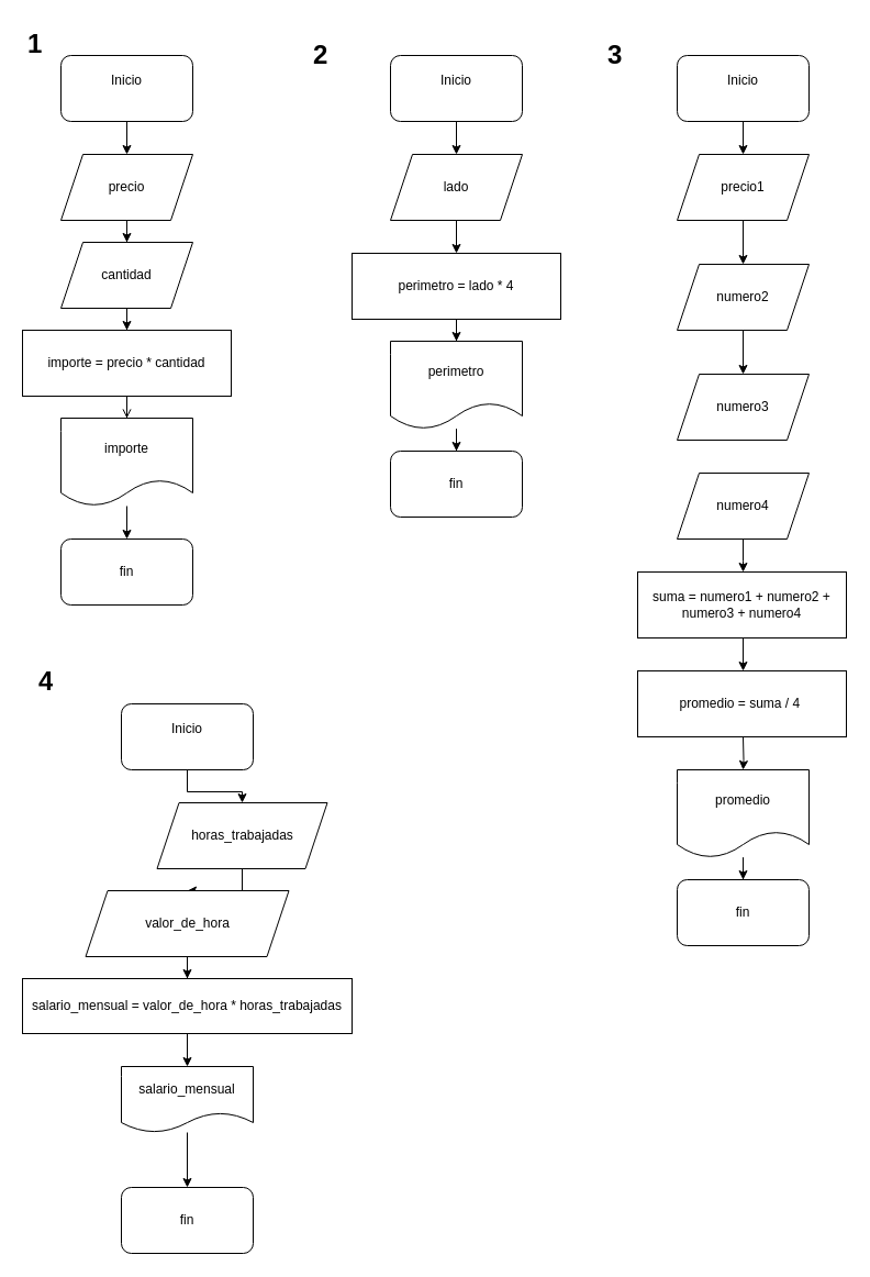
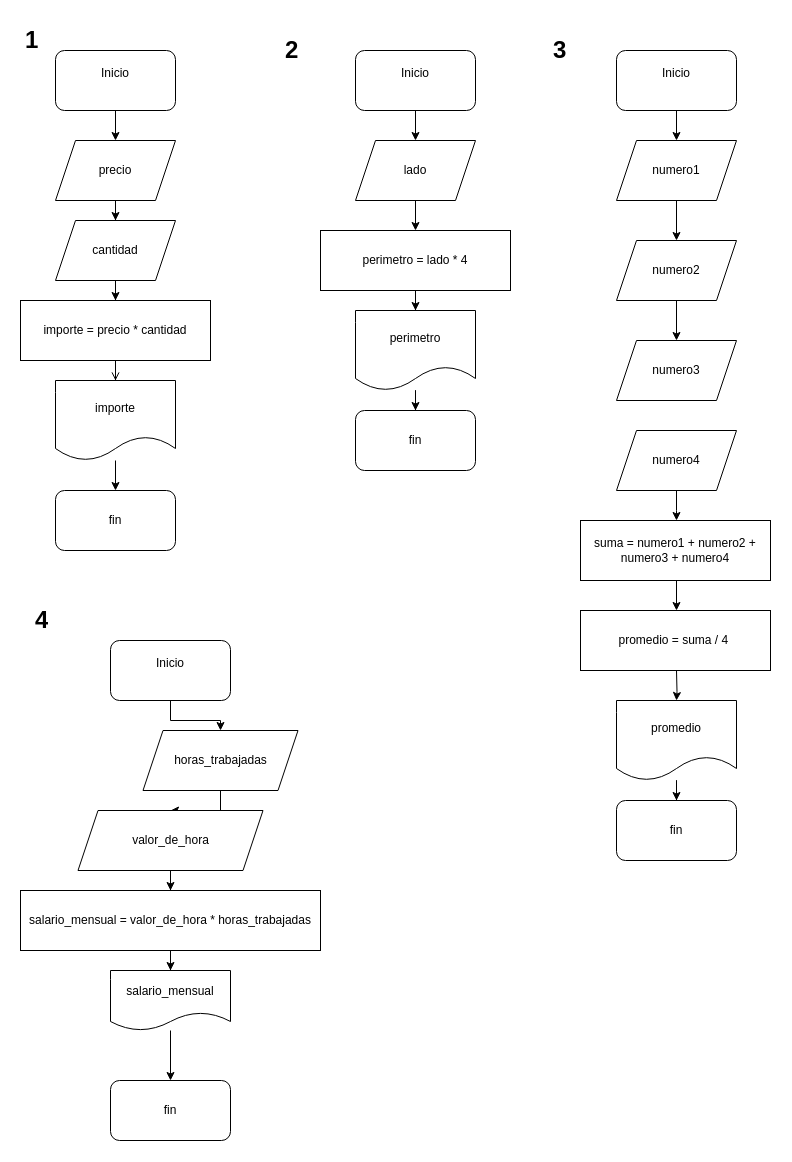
  <mxCell id="0" />
  <mxCell id="1" parent="0" />
  <mxCell id="2" value="" style="edgeStyle=orthogonalEdgeStyle;rounded=0;orthogonalLoop=1;jettySize=auto;html=1;" edge="1" parent="1" source="3" target="5"><mxGeometry relative="1" as="geometry" /></mxCell>
  <mxCell id="3" value="Inicio&lt;br&gt;&lt;br&gt;" style="rounded=1;whiteSpace=wrap;html=1;" vertex="1" parent="1"><mxGeometry x="55" y="50" width="120" height="60" as="geometry" /></mxCell>
  <mxCell id="4" value="" style="edgeStyle=orthogonalEdgeStyle;rounded=0;orthogonalLoop=1;jettySize=auto;html=1;" edge="1" parent="1" source="5" target="7"><mxGeometry relative="1" as="geometry" /></mxCell>
  <mxCell id="5" value="precio" style="shape=parallelogram;perimeter=parallelogramPerimeter;whiteSpace=wrap;html=1;fixedSize=1;" vertex="1" parent="1"><mxGeometry x="55" y="140" width="120" height="60" as="geometry" /></mxCell>
  <mxCell id="6" value="" style="edgeStyle=orthogonalEdgeStyle;rounded=0;orthogonalLoop=1;jettySize=auto;html=1;" edge="1" parent="1" source="7" target="9"><mxGeometry relative="1" as="geometry" /></mxCell>
  <mxCell id="7" value="cantidad" style="shape=parallelogram;perimeter=parallelogramPerimeter;whiteSpace=wrap;html=1;fixedSize=1;" vertex="1" parent="1"><mxGeometry x="55" y="220" width="120" height="60" as="geometry" /></mxCell>
  <mxCell id="8" value="" style="edgeStyle=orthogonalEdgeStyle;rounded=0;orthogonalLoop=1;jettySize=auto;html=1;endArrow=open;" edge="1" parent="1" source="9" target="11"><mxGeometry relative="1" as="geometry" /></mxCell>
  <mxCell id="9" value="importe = precio * cantidad" style="rounded=0;whiteSpace=wrap;html=1;" vertex="1" parent="1"><mxGeometry x="20" y="300" width="190" height="60" as="geometry" /></mxCell>
  <mxCell id="10" value="" style="edgeStyle=orthogonalEdgeStyle;rounded=0;orthogonalLoop=1;jettySize=auto;html=1;" edge="1" parent="1" source="11" target="12"><mxGeometry relative="1" as="geometry" /></mxCell>
  <mxCell id="11" value="importe" style="shape=document;whiteSpace=wrap;html=1;boundedLbl=1;" vertex="1" parent="1"><mxGeometry x="55" y="380" width="120" height="80" as="geometry" /></mxCell>
  <mxCell id="12" value="fin" style="rounded=1;whiteSpace=wrap;html=1;" vertex="1" parent="1"><mxGeometry x="55" y="490" width="120" height="60" as="geometry" /></mxCell>
  <mxCell id="13" value="" style="edgeStyle=orthogonalEdgeStyle;rounded=0;orthogonalLoop=1;jettySize=auto;html=1;" edge="1" parent="1" source="14" target="16"><mxGeometry relative="1" as="geometry" /></mxCell>
  <mxCell id="14" value="Inicio&lt;br&gt;&lt;br&gt;" style="rounded=1;whiteSpace=wrap;html=1;" vertex="1" parent="1"><mxGeometry x="355" y="50" width="120" height="60" as="geometry" /></mxCell>
  <mxCell id="15" value="" style="edgeStyle=orthogonalEdgeStyle;rounded=0;orthogonalLoop=1;jettySize=auto;html=1;" edge="1" parent="1" source="16" target="18"><mxGeometry relative="1" as="geometry" /></mxCell>
  <mxCell id="16" value="lado" style="shape=parallelogram;perimeter=parallelogramPerimeter;whiteSpace=wrap;html=1;fixedSize=1;" vertex="1" parent="1"><mxGeometry x="355" y="140" width="120" height="60" as="geometry" /></mxCell>
  <mxCell id="17" value="" style="edgeStyle=orthogonalEdgeStyle;rounded=0;orthogonalLoop=1;jettySize=auto;html=1;" edge="1" parent="1" source="18" target="20"><mxGeometry relative="1" as="geometry" /></mxCell>
  <mxCell id="18" value="perimetro = lado * 4" style="rounded=0;whiteSpace=wrap;html=1;" vertex="1" parent="1"><mxGeometry x="320" y="230" width="190" height="60" as="geometry" /></mxCell>
  <mxCell id="19" value="" style="edgeStyle=orthogonalEdgeStyle;rounded=0;orthogonalLoop=1;jettySize=auto;html=1;" edge="1" parent="1" source="20" target="21"><mxGeometry relative="1" as="geometry" /></mxCell>
  <mxCell id="20" value="perimetro" style="shape=document;whiteSpace=wrap;html=1;boundedLbl=1;" vertex="1" parent="1"><mxGeometry x="355" y="310" width="120" height="80" as="geometry" /></mxCell>
  <mxCell id="21" value="fin" style="rounded=1;whiteSpace=wrap;html=1;" vertex="1" parent="1"><mxGeometry x="355" y="410" width="120" height="60" as="geometry" /></mxCell>
  <mxCell id="22" value="" style="edgeStyle=orthogonalEdgeStyle;rounded=0;orthogonalLoop=1;jettySize=auto;html=1;" edge="1" parent="1" source="23" target="25"><mxGeometry relative="1" as="geometry" /></mxCell>
  <mxCell id="23" value="Inicio&lt;br&gt;&lt;br&gt;" style="rounded=1;whiteSpace=wrap;html=1;" vertex="1" parent="1"><mxGeometry x="616" y="50" width="120" height="60" as="geometry" /></mxCell>
  <mxCell id="24" value="" style="edgeStyle=orthogonalEdgeStyle;rounded=0;orthogonalLoop=1;jettySize=auto;html=1;" edge="1" parent="1" source="25" target="27"><mxGeometry relative="1" as="geometry" /></mxCell>
- <mxCell id="25" value="precio1" style="shape=parallelogram;perimeter=parallelogramPerimeter;whiteSpace=wrap;html=1;fixedSize=1;" vertex="1" parent="1"><mxGeometry x="616" y="140" width="120" height="60" as="geometry" /></mxCell>
+ <mxCell id="25" value="numero1" style="shape=parallelogram;perimeter=parallelogramPerimeter;whiteSpace=wrap;html=1;fixedSize=1;" vertex="1" parent="1"><mxGeometry x="616" y="140" width="120" height="60" as="geometry" /></mxCell>
  <mxCell id="26" value="" style="edgeStyle=orthogonalEdgeStyle;rounded=0;orthogonalLoop=1;jettySize=auto;html=1;" edge="1" parent="1" source="27" target="30"><mxGeometry relative="1" as="geometry" /></mxCell>
  <mxCell id="27" value="numero2" style="shape=parallelogram;perimeter=parallelogramPerimeter;whiteSpace=wrap;html=1;fixedSize=1;" vertex="1" parent="1"><mxGeometry x="616" y="240" width="120" height="60" as="geometry" /></mxCell>
  <mxCell id="28" value="" style="edgeStyle=orthogonalEdgeStyle;rounded=0;orthogonalLoop=1;jettySize=auto;html=1;" edge="1" parent="1" source="29"><mxGeometry relative="1" as="geometry"><mxPoint x="676" y="520" as="targetPoint" /></mxGeometry></mxCell>
  <mxCell id="29" value="numero4" style="shape=parallelogram;perimeter=parallelogramPerimeter;whiteSpace=wrap;html=1;fixedSize=1;" vertex="1" parent="1"><mxGeometry x="616" y="430" width="120" height="60" as="geometry" /></mxCell>
  <mxCell id="30" value="numero3" style="shape=parallelogram;perimeter=parallelogramPerimeter;whiteSpace=wrap;html=1;fixedSize=1;" vertex="1" parent="1"><mxGeometry x="616" y="340" width="120" height="60" as="geometry" /></mxCell>
  <mxCell id="31" value="" style="edgeStyle=orthogonalEdgeStyle;rounded=0;orthogonalLoop=1;jettySize=auto;html=1;" edge="1" parent="1"><mxGeometry relative="1" as="geometry"><mxPoint x="676" y="580" as="sourcePoint" /><mxPoint x="676" y="610" as="targetPoint" /></mxGeometry></mxCell>
  <mxCell id="32" value="suma = numero1 + numero2 + numero3 + numero4" style="rounded=0;whiteSpace=wrap;html=1;" vertex="1" parent="1"><mxGeometry x="580" y="520" width="190" height="60" as="geometry" /></mxCell>
  <mxCell id="33" value="" style="edgeStyle=orthogonalEdgeStyle;rounded=0;orthogonalLoop=1;jettySize=auto;html=1;" edge="1" parent="1" target="36"><mxGeometry relative="1" as="geometry"><mxPoint x="676" y="670" as="sourcePoint" /></mxGeometry></mxCell>
  <mxCell id="34" value="promedio = suma / 4&amp;nbsp;" style="whiteSpace=wrap;html=1;rounded=0;" vertex="1" parent="1"><mxGeometry x="580" y="610" width="190" height="60" as="geometry" /></mxCell>
  <mxCell id="35" value="" style="edgeStyle=orthogonalEdgeStyle;rounded=0;orthogonalLoop=1;jettySize=auto;html=1;" edge="1" parent="1" source="36" target="37"><mxGeometry relative="1" as="geometry" /></mxCell>
  <mxCell id="36" value="promedio" style="shape=document;whiteSpace=wrap;html=1;boundedLbl=1;rounded=0;" vertex="1" parent="1"><mxGeometry x="616" y="700" width="120" height="80" as="geometry" /></mxCell>
  <mxCell id="37" value="fin" style="rounded=1;whiteSpace=wrap;html=1;" vertex="1" parent="1"><mxGeometry x="616" y="800" width="120" height="60" as="geometry" /></mxCell>
  <mxCell id="38" value="" style="edgeStyle=orthogonalEdgeStyle;rounded=0;orthogonalLoop=1;jettySize=auto;html=1;" edge="1" parent="1" source="39" target="41"><mxGeometry relative="1" as="geometry" /></mxCell>
  <mxCell id="39" value="Inicio&lt;br&gt;&lt;br&gt;" style="rounded=1;whiteSpace=wrap;html=1;" vertex="1" parent="1"><mxGeometry x="110" y="640" width="120" height="60" as="geometry" /></mxCell>
  <mxCell id="40" value="" style="edgeStyle=orthogonalEdgeStyle;rounded=0;orthogonalLoop=1;jettySize=auto;html=1;" edge="1" parent="1" source="41" target="43"><mxGeometry relative="1" as="geometry" /></mxCell>
  <mxCell id="41" value="horas_trabajadas" style="shape=parallelogram;perimeter=parallelogramPerimeter;whiteSpace=wrap;html=1;fixedSize=1;" vertex="1" parent="1"><mxGeometry x="142.5" y="730" width="155" height="60" as="geometry" /></mxCell>
  <mxCell id="42" value="" style="edgeStyle=orthogonalEdgeStyle;rounded=0;orthogonalLoop=1;jettySize=auto;html=1;" edge="1" parent="1" source="43" target="45"><mxGeometry relative="1" as="geometry" /></mxCell>
  <mxCell id="43" value="valor_de_hora" style="shape=parallelogram;perimeter=parallelogramPerimeter;whiteSpace=wrap;html=1;fixedSize=1;" vertex="1" parent="1"><mxGeometry x="77.5" y="810" width="185" height="60" as="geometry" /></mxCell>
  <mxCell id="44" value="" style="edgeStyle=orthogonalEdgeStyle;rounded=0;orthogonalLoop=1;jettySize=auto;html=1;" edge="1" parent="1" source="45" target="47"><mxGeometry relative="1" as="geometry" /></mxCell>
- <mxCell id="45" value="salario_mensual = valor_de_hora * horas_trabajadas" style="rounded=0;whiteSpace=wrap;html=1;" vertex="1" parent="1"><mxGeometry x="20" y="890" width="300" height="50" as="geometry" /></mxCell>
+ <mxCell id="45" value="salario_mensual = valor_de_hora * horas_trabajadas" style="rounded=0;whiteSpace=wrap;html=1;" vertex="1" parent="1"><mxGeometry x="20" y="890" width="300" height="60" as="geometry" /></mxCell>
  <mxCell id="46" value="" style="edgeStyle=orthogonalEdgeStyle;rounded=0;orthogonalLoop=1;jettySize=auto;html=1;" edge="1" parent="1" source="47" target="48"><mxGeometry relative="1" as="geometry" /></mxCell>
  <mxCell id="47" value="salario_mensual" style="shape=document;whiteSpace=wrap;html=1;boundedLbl=1;" vertex="1" parent="1"><mxGeometry x="110" y="970" width="120" height="60" as="geometry" /></mxCell>
  <mxCell id="48" value="fin" style="rounded=1;whiteSpace=wrap;html=1;" vertex="1" parent="1"><mxGeometry x="110" y="1080" width="120" height="60" as="geometry" /></mxCell>
  <mxCell id="49" value="&lt;h1&gt;1&lt;/h1&gt;" style="text;html=1;strokeColor=none;fillColor=none;spacing=5;spacingTop=-20;whiteSpace=wrap;overflow=hidden;rounded=0;" vertex="1" parent="1"><mxGeometry x="20" y="20" width="40" height="30" as="geometry" /></mxCell>
  <mxCell id="50" value="&lt;h1&gt;2&lt;/h1&gt;" style="text;html=1;strokeColor=none;fillColor=none;spacing=5;spacingTop=-20;whiteSpace=wrap;overflow=hidden;rounded=0;" vertex="1" parent="1"><mxGeometry x="280" y="30" width="40" height="30" as="geometry" /></mxCell>
  <mxCell id="51" value="&lt;h1&gt;3&lt;/h1&gt;" style="text;html=1;strokeColor=none;fillColor=none;spacing=5;spacingTop=-20;whiteSpace=wrap;overflow=hidden;rounded=0;" vertex="1" parent="1"><mxGeometry x="547.5" y="30" width="40" height="30" as="geometry" /></mxCell>
  <mxCell id="52" value="&lt;h1&gt;4&lt;/h1&gt;" style="text;html=1;strokeColor=none;fillColor=none;spacing=5;spacingTop=-20;whiteSpace=wrap;overflow=hidden;rounded=0;" vertex="1" parent="1"><mxGeometry x="30" y="600" width="40" height="30" as="geometry" /></mxCell>
